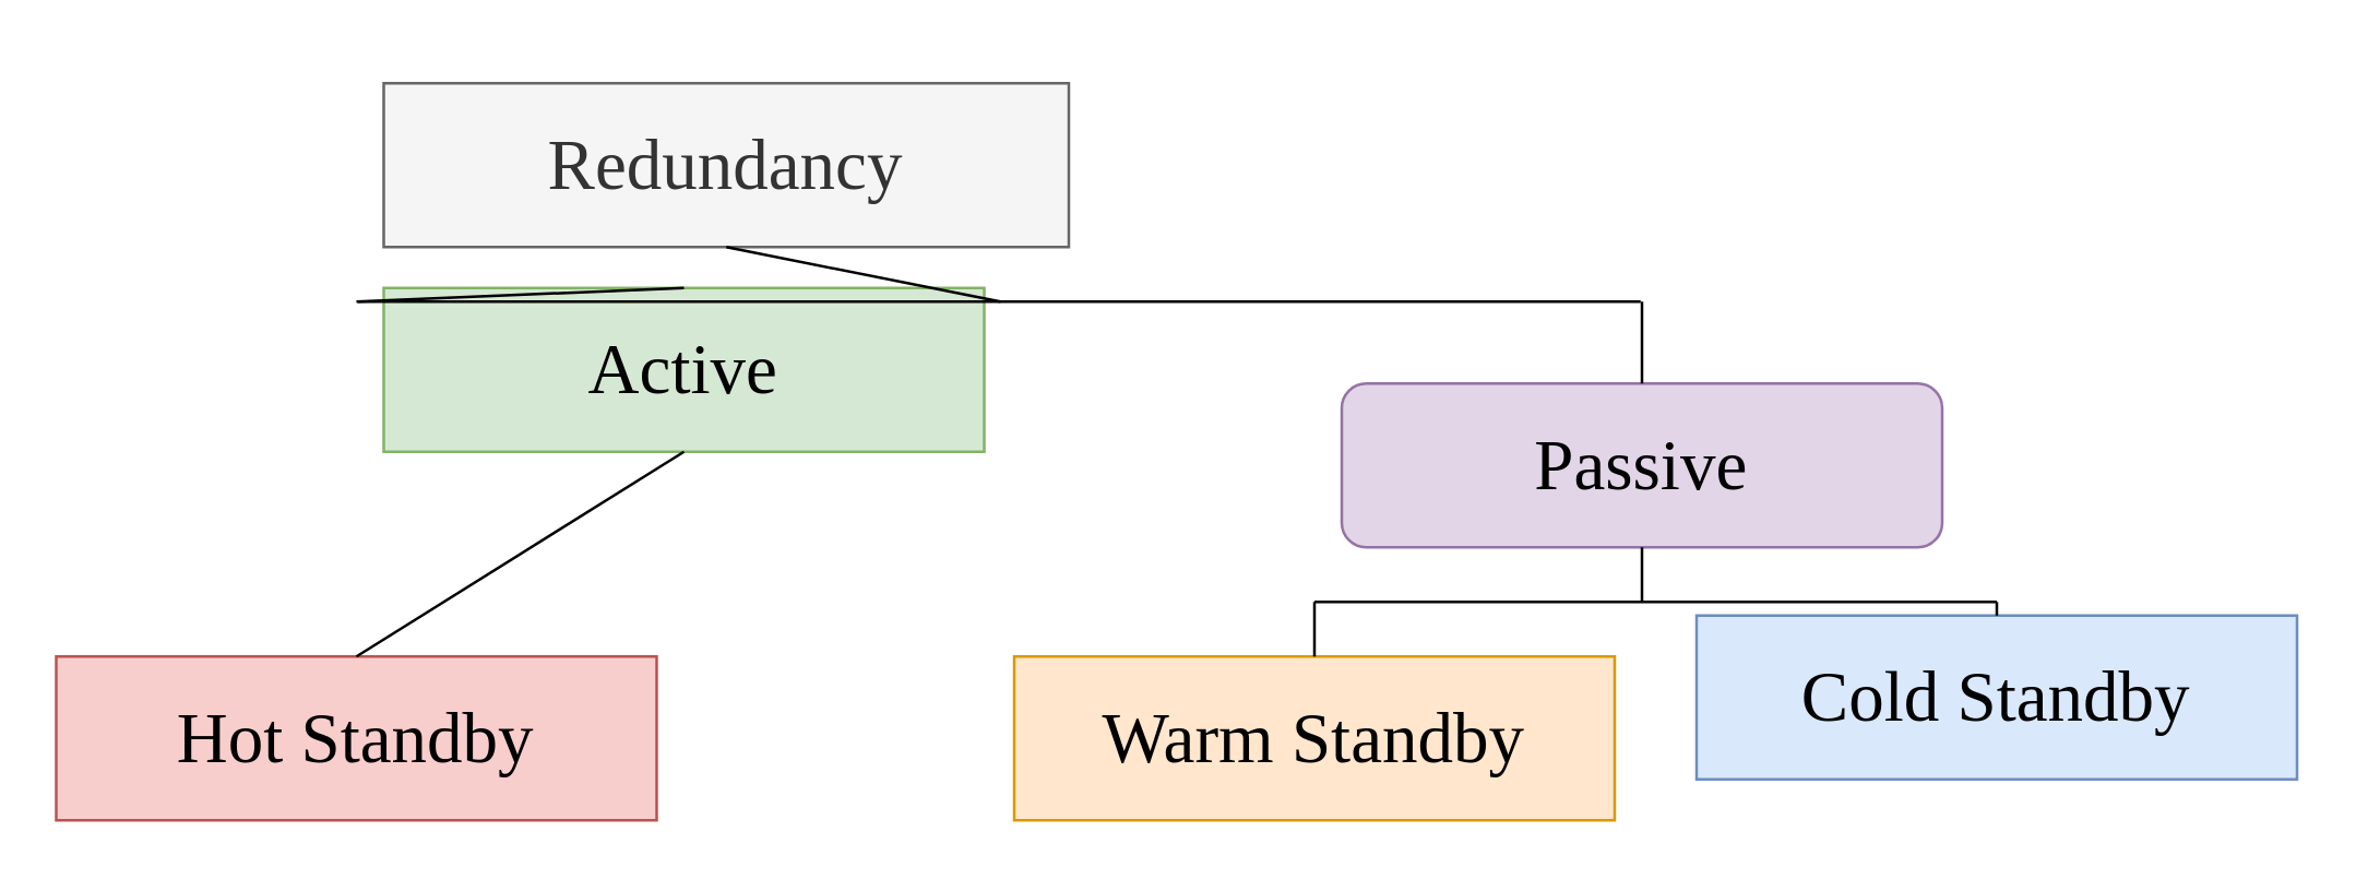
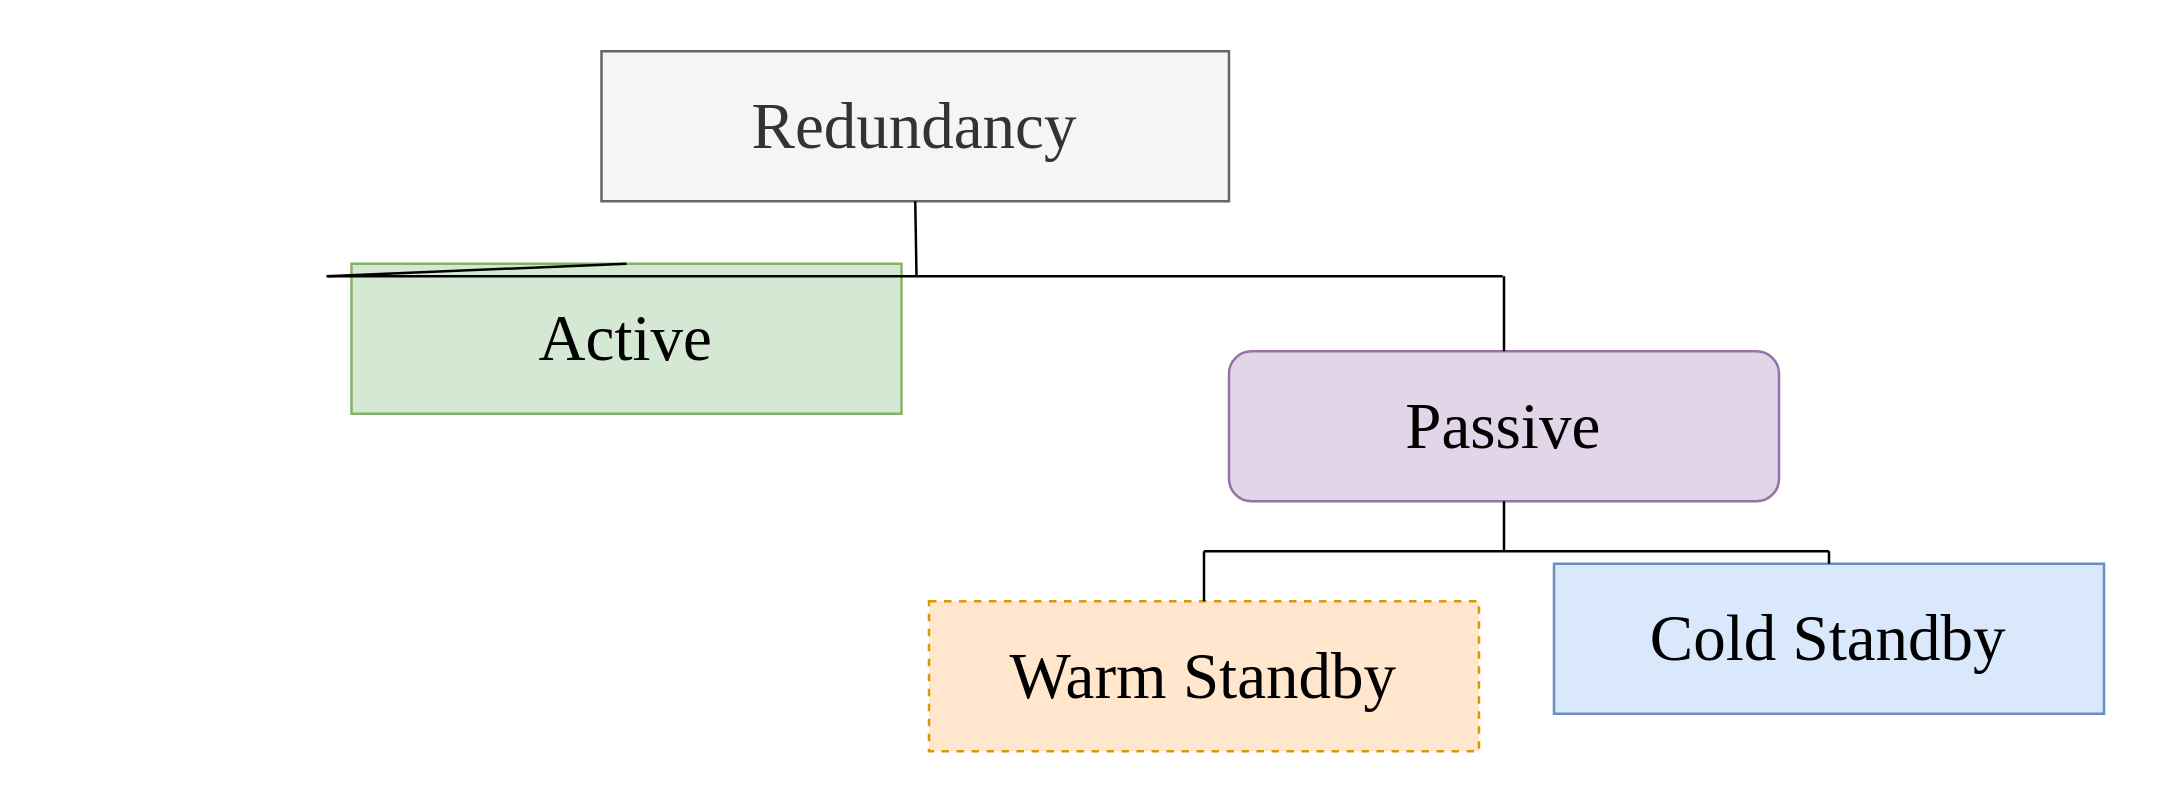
  <mxCell id="0" />
  <mxCell id="1" parent="0" />
- <mxCell id="2" value="Redundancy" style="rounded=0;whiteSpace=wrap;html=1;fontFamily=Comic Sans MS;fontSize=26;fillColor=#f5f5f5;strokeColor=#666666;fontColor=#333333;" vertex="1" parent="1"><mxGeometry x="140" y="30" width="251" height="60" as="geometry" /></mxCell>
+ <mxCell id="2" value="Redundancy" style="rounded=0;whiteSpace=wrap;html=1;fontFamily=Comic Sans MS;fontSize=26;fillColor=#f5f5f5;strokeColor=#666666;fontColor=#333333;" vertex="1" parent="1"><mxGeometry x="240" y="20" width="251" height="60" as="geometry" /></mxCell>
  <mxCell id="3" value="Active" style="rounded=0;whiteSpace=wrap;html=1;fontFamily=Comic Sans MS;fontSize=26;fillColor=#d5e8d4;strokeColor=#82b366;" vertex="1" parent="1"><mxGeometry x="140" y="105" width="220" height="60" as="geometry" /></mxCell>
  <mxCell id="4" value="Passive" style="whiteSpace=wrap;html=1;fontFamily=Comic Sans MS;fontSize=26;fillColor=#e1d5e7;strokeColor=#9673a6;rounded=1;" vertex="1" parent="1"><mxGeometry x="491" y="140" width="220" height="60" as="geometry" /></mxCell>
- <mxCell id="5" value="Hot Standby" style="rounded=0;whiteSpace=wrap;html=1;fontFamily=Comic Sans MS;fontSize=26;fillColor=#f8cecc;strokeColor=#b85450;" vertex="1" parent="1"><mxGeometry x="20" y="240" width="220" height="60" as="geometry" /></mxCell>
- <mxCell id="6" value="Warm Standby" style="rounded=0;whiteSpace=wrap;html=1;fontFamily=Comic Sans MS;fontSize=26;fillColor=#ffe6cc;strokeColor=#d79b00;" vertex="1" parent="1"><mxGeometry x="371" y="240" width="220" height="60" as="geometry" /></mxCell>
+ <mxCell id="6" value="Warm Standby" style="rounded=0;whiteSpace=wrap;html=1;fontFamily=Comic Sans MS;fontSize=26;fillColor=#ffe6cc;strokeColor=#d79b00;dashed=1;" vertex="1" parent="1"><mxGeometry x="371" y="240" width="220" height="60" as="geometry" /></mxCell>
  <mxCell id="7" value="Cold Standby" style="rounded=0;whiteSpace=wrap;html=1;fontFamily=Comic Sans MS;fontSize=26;fillColor=#dae8fc;strokeColor=#6c8ebf;" vertex="1" parent="1"><mxGeometry x="621" y="225" width="220" height="60" as="geometry" /></mxCell>
  <mxCell id="8" value="" style="endArrow=none;html=1;fontFamily=Comic Sans MS;fontSize=26;" edge="1" parent="1"><mxGeometry width="50" height="50" relative="1" as="geometry"><mxPoint x="130.5" y="110" as="sourcePoint" /><mxPoint x="600.5" y="110" as="targetPoint" /></mxGeometry></mxCell>
  <mxCell id="9" value="" style="endArrow=none;html=1;fontFamily=Comic Sans MS;fontSize=26;exitX=0.5;exitY=0;exitDx=0;exitDy=0;" edge="1" parent="1" source="3"><mxGeometry width="50" height="50" relative="1" as="geometry"><mxPoint x="31" y="90" as="sourcePoint" /><mxPoint x="130" y="110" as="targetPoint" /></mxGeometry></mxCell>
  <mxCell id="10" value="" style="endArrow=none;html=1;fontFamily=Comic Sans MS;fontSize=26;exitX=0.5;exitY=0;exitDx=0;exitDy=0;" edge="1" parent="1" source="4"><mxGeometry width="50" height="50" relative="1" as="geometry"><mxPoint x="101" y="60" as="sourcePoint" /><mxPoint x="601" y="110" as="targetPoint" /></mxGeometry></mxCell>
  <mxCell id="11" value="" style="endArrow=none;html=1;fontFamily=Comic Sans MS;fontSize=26;entryX=0.5;entryY=1;entryDx=0;entryDy=0;" edge="1" parent="1" target="2"><mxGeometry width="50" height="50" relative="1" as="geometry"><mxPoint x="366" y="110" as="sourcePoint" /><mxPoint x="381" y="160" as="targetPoint" /></mxGeometry></mxCell>
- <mxCell id="12" value="" style="endArrow=none;html=1;fontFamily=Comic Sans MS;fontSize=26;entryX=0.5;entryY=1;entryDx=0;entryDy=0;exitX=0.5;exitY=0;exitDx=0;exitDy=0;" edge="1" parent="1" source="5" target="3"><mxGeometry width="50" height="50" relative="1" as="geometry"><mxPoint x="71" y="440" as="sourcePoint" /><mxPoint x="121" y="390" as="targetPoint" /></mxGeometry></mxCell>
  <mxCell id="13" value="" style="endArrow=none;html=1;fontFamily=Comic Sans MS;fontSize=26;" edge="1" parent="1"><mxGeometry width="50" height="50" relative="1" as="geometry"><mxPoint x="481" y="220" as="sourcePoint" /><mxPoint x="731" y="220" as="targetPoint" /></mxGeometry></mxCell>
  <mxCell id="14" value="" style="endArrow=none;html=1;fontFamily=Comic Sans MS;fontSize=26;exitX=0.5;exitY=0;exitDx=0;exitDy=0;" edge="1" parent="1" source="6"><mxGeometry width="50" height="50" relative="1" as="geometry"><mxPoint x="371" y="430" as="sourcePoint" /><mxPoint x="481" y="220" as="targetPoint" /></mxGeometry></mxCell>
  <mxCell id="15" value="" style="endArrow=none;html=1;fontFamily=Comic Sans MS;fontSize=26;exitX=0.5;exitY=0;exitDx=0;exitDy=0;" edge="1" parent="1" source="7"><mxGeometry width="50" height="50" relative="1" as="geometry"><mxPoint x="451" y="410" as="sourcePoint" /><mxPoint x="731" y="220" as="targetPoint" /></mxGeometry></mxCell>
  <mxCell id="16" value="" style="endArrow=none;html=1;fontFamily=Comic Sans MS;fontSize=26;entryX=0.5;entryY=1;entryDx=0;entryDy=0;" edge="1" parent="1" target="4"><mxGeometry width="50" height="50" relative="1" as="geometry"><mxPoint x="601" y="220" as="sourcePoint" /><mxPoint x="491" y="350" as="targetPoint" /></mxGeometry></mxCell>
